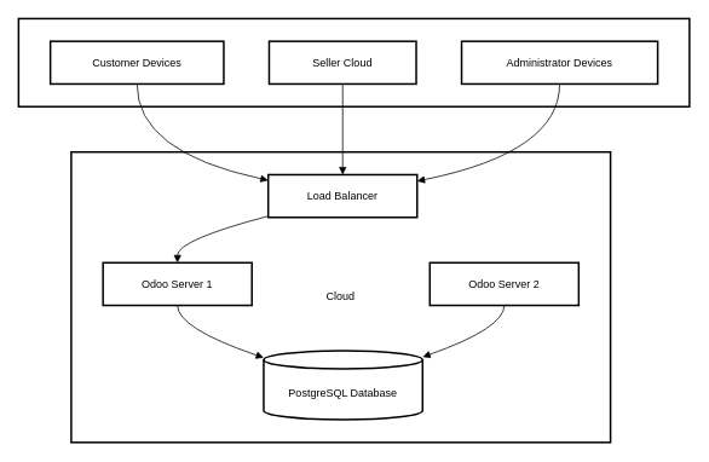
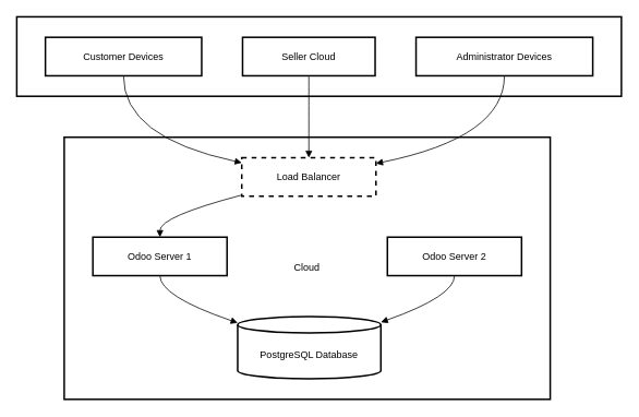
  <mxCell id="0" />
  <mxCell id="1" parent="0" />
  <mxCell id="2" value="Users" style="whiteSpace=wrap;strokeWidth=2;" vertex="1" parent="1"><mxGeometry x="20" y="20" width="739" height="97" as="geometry" /></mxCell>
  <mxCell id="3" value="Cloud" style="whiteSpace=wrap;strokeWidth=2;" vertex="1" parent="1"><mxGeometry x="78" y="167" width="594" height="320" as="geometry" /></mxCell>
- <mxCell id="4" value="Load Balancer" style="whiteSpace=wrap;strokeWidth=2;" vertex="1" parent="1"><mxGeometry x="295" y="192" width="164" height="47" as="geometry" /></mxCell>
+ <mxCell id="4" value="Load Balancer" style="whiteSpace=wrap;strokeWidth=2;dashed=1;" vertex="1" parent="1"><mxGeometry x="295" y="192" width="164" height="47" as="geometry" /></mxCell>
  <mxCell id="5" value="Odoo Server 1" style="whiteSpace=wrap;strokeWidth=2;" vertex="1" parent="1"><mxGeometry x="113" y="289" width="164" height="47" as="geometry" /></mxCell>
  <mxCell id="6" value="Odoo Server 2" style="whiteSpace=wrap;strokeWidth=2;" vertex="1" parent="1"><mxGeometry x="473" y="289" width="164" height="47" as="geometry" /></mxCell>
  <mxCell id="7" value="PostgreSQL Database" style="shape=cylinder3;boundedLbl=1;backgroundOutline=1;size=10;strokeWidth=2;whiteSpace=wrap;" vertex="1" parent="1"><mxGeometry x="290" y="386" width="175" height="76" as="geometry" /></mxCell>
  <mxCell id="8" value="Customer Devices" style="whiteSpace=wrap;strokeWidth=2;" vertex="1" parent="1"><mxGeometry x="55" y="45" width="191" height="47" as="geometry" /></mxCell>
  <mxCell id="9" value="Seller Cloud" style="whiteSpace=wrap;strokeWidth=2;" vertex="1" parent="1"><mxGeometry x="296" y="45" width="162" height="47" as="geometry" /></mxCell>
  <mxCell id="10" value="Administrator Devices" style="whiteSpace=wrap;strokeWidth=2;" vertex="1" parent="1"><mxGeometry x="508" y="45" width="216" height="47" as="geometry" /></mxCell>
  <mxCell id="11" value="" style="curved=1;startArrow=none;endArrow=block;exitX=0.5;exitY=1;entryX=0;entryY=0.13;rounded=0;" edge="1" parent="1" source="8" target="4"><mxGeometry relative="1" as="geometry"><Array as="points"><mxPoint x="150" y="167" /></Array></mxGeometry></mxCell>
  <mxCell id="12" value="" style="curved=1;startArrow=none;endArrow=block;exitX=0.5;exitY=1;entryX=0.5;entryY=0;rounded=0;" edge="1" parent="1" source="9" target="4"><mxGeometry relative="1" as="geometry"><Array as="points" /></mxGeometry></mxCell>
  <mxCell id="13" value="" style="curved=1;startArrow=none;endArrow=block;exitX=0.5;exitY=1;entryX=1;entryY=0.15;rounded=0;" edge="1" parent="1" source="10" target="4"><mxGeometry relative="1" as="geometry"><Array as="points"><mxPoint x="616" y="167" /></Array></mxGeometry></mxCell>
  <mxCell id="14" value="" style="curved=1;startArrow=none;endArrow=block;exitX=0;exitY=0.97;entryX=0.5;entryY=0;rounded=0;" edge="1" parent="1" source="4" target="5"><mxGeometry relative="1" as="geometry"><Array as="points"><mxPoint x="195" y="264" /></Array></mxGeometry></mxCell>
  <mxCell id="15" value="" style="curved=1;startArrow=none;endArrow=block;exitX=0.5;exitY=1;entryX=0;entryY=0.1;rounded=0;" edge="1" parent="1" source="5" target="7"><mxGeometry relative="1" as="geometry"><Array as="points"><mxPoint x="195" y="361" /></Array></mxGeometry></mxCell>
  <mxCell id="16" value="" style="curved=1;startArrow=none;endArrow=block;exitX=0.5;exitY=1;entryX=1;entryY=0.09;rounded=0;" edge="1" parent="1" source="6" target="7"><mxGeometry relative="1" as="geometry"><Array as="points"><mxPoint x="555" y="361" /></Array></mxGeometry></mxCell>
